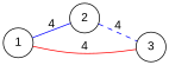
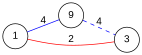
  graph {
    fontname="Liberation Sans"
    rankdir=LR
    node [fontname="Liberation Sans" shape=circle]
    edge [color=blue fontname="Liberation Sans" style=solid]
-   2
+   2 [label=9]
    3
    1
    2 -- 3 [label=4 style=dashed]
    1 -- 2 [label=4]
-   1 -- 3 [color=red label=4]
+   1 -- 3 [color=red label=2]
  }
